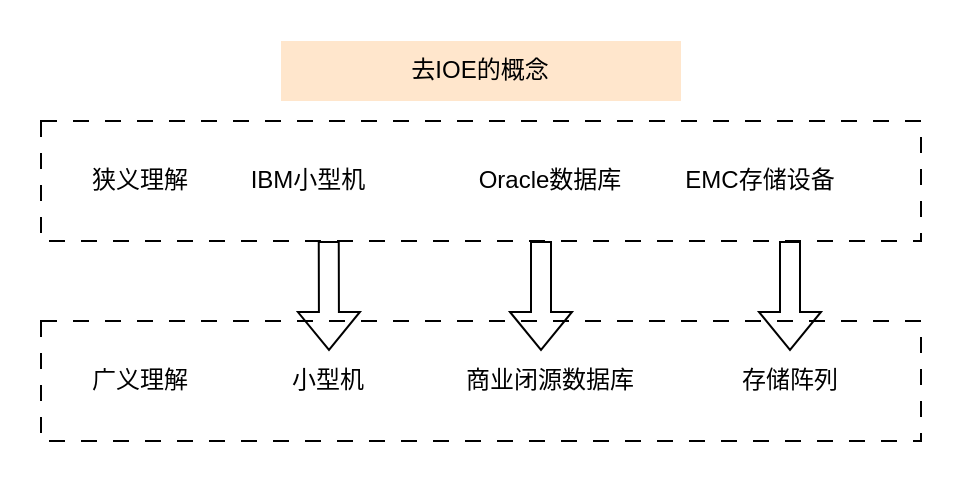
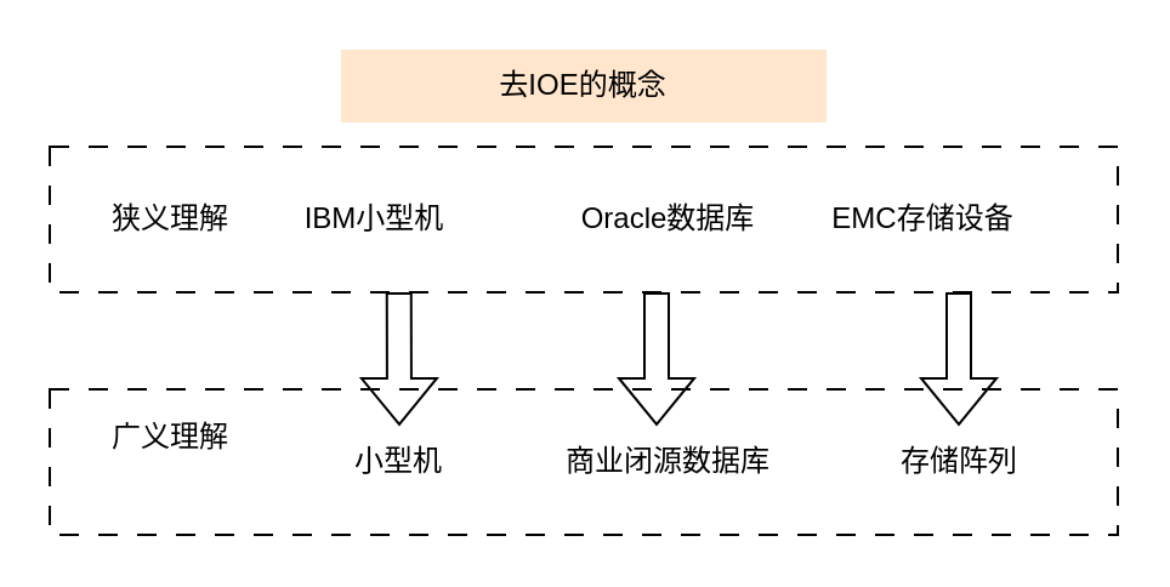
  <mxCell id="0" />
  <mxCell id="1" parent="0" />
  <mxCell id="2" value="去IOE的概念" style="rounded=0;whiteSpace=wrap;html=1;fillColor=#ffe6cc;strokeColor=none;" vertex="1" parent="1"><mxGeometry x="140" y="20" width="200" height="30" as="geometry" /></mxCell>
  <mxCell id="3" value="" style="rounded=0;whiteSpace=wrap;html=1;dashed=1;dashPattern=8 8;" vertex="1" parent="1"><mxGeometry x="20" y="60" width="440" height="60" as="geometry" /></mxCell>
  <mxCell id="4" value="狭义理解" style="text;html=1;align=center;verticalAlign=middle;whiteSpace=wrap;rounded=0;" vertex="1" parent="1"><mxGeometry x="40" y="75" width="60" height="30" as="geometry" /></mxCell>
  <mxCell id="5" value="IBM小型机" style="text;html=1;align=center;verticalAlign=middle;whiteSpace=wrap;rounded=0;" vertex="1" parent="1"><mxGeometry x="124" y="75" width="60" height="30" as="geometry" /></mxCell>
  <mxCell id="6" value="Oracle数据库" style="text;html=1;align=center;verticalAlign=middle;whiteSpace=wrap;rounded=0;" vertex="1" parent="1"><mxGeometry x="230" y="75" width="90" height="30" as="geometry" /></mxCell>
  <mxCell id="7" value="EMC存储设备" style="text;html=1;align=center;verticalAlign=middle;whiteSpace=wrap;rounded=0;" vertex="1" parent="1"><mxGeometry x="335" y="75" width="90" height="30" as="geometry" /></mxCell>
  <mxCell id="8" value="" style="rounded=0;whiteSpace=wrap;html=1;dashed=1;dashPattern=8 8;" vertex="1" parent="1"><mxGeometry x="20" y="160" width="440" height="60" as="geometry" /></mxCell>
- <mxCell id="9" value="广义理解" style="text;html=1;align=center;verticalAlign=middle;whiteSpace=wrap;rounded=0;" vertex="1" parent="1"><mxGeometry x="40" y="175" width="60" height="30" as="geometry" /></mxCell>
+ <mxCell id="9" value="广义理解" style="text;html=1;align=center;verticalAlign=middle;whiteSpace=wrap;rounded=0;" vertex="1" parent="1"><mxGeometry x="40" y="165" width="60" height="30" as="geometry" /></mxCell>
  <mxCell id="10" value="小型机" style="text;html=1;align=center;verticalAlign=middle;whiteSpace=wrap;rounded=0;" vertex="1" parent="1"><mxGeometry x="134" y="175" width="60" height="30" as="geometry" /></mxCell>
  <mxCell id="11" value="商业闭源数据库" style="text;html=1;align=center;verticalAlign=middle;whiteSpace=wrap;rounded=0;" vertex="1" parent="1"><mxGeometry x="230" y="175" width="90" height="30" as="geometry" /></mxCell>
  <mxCell id="12" value="存储阵列" style="text;html=1;align=center;verticalAlign=middle;whiteSpace=wrap;rounded=0;" vertex="1" parent="1"><mxGeometry x="350" y="175" width="90" height="30" as="geometry" /></mxCell>
  <mxCell id="13" value="" style="shape=flexArrow;endArrow=classic;html=1;rounded=0;entryX=0.5;entryY=0;entryDx=0;entryDy=0;exitX=0.327;exitY=1;exitDx=0;exitDy=0;exitPerimeter=0;" edge="1" parent="1" source="3" target="10"><mxGeometry width="50" height="50" relative="1" as="geometry"><mxPoint x="130" y="140" as="sourcePoint" /><mxPoint x="200" y="120" as="targetPoint" /></mxGeometry></mxCell>
  <mxCell id="14" value="" style="shape=flexArrow;endArrow=classic;html=1;rounded=0;entryX=0.5;entryY=0;entryDx=0;entryDy=0;exitX=0.327;exitY=1;exitDx=0;exitDy=0;exitPerimeter=0;" edge="1" parent="1"><mxGeometry width="50" height="50" relative="1" as="geometry"><mxPoint x="270" y="120" as="sourcePoint" /><mxPoint x="270" y="175" as="targetPoint" /></mxGeometry></mxCell>
  <mxCell id="15" value="" style="shape=flexArrow;endArrow=classic;html=1;rounded=0;entryX=0.5;entryY=0;entryDx=0;entryDy=0;exitX=0.327;exitY=1;exitDx=0;exitDy=0;exitPerimeter=0;" edge="1" parent="1"><mxGeometry width="50" height="50" relative="1" as="geometry"><mxPoint x="394.5" y="120" as="sourcePoint" /><mxPoint x="394.5" y="175" as="targetPoint" /></mxGeometry></mxCell>
